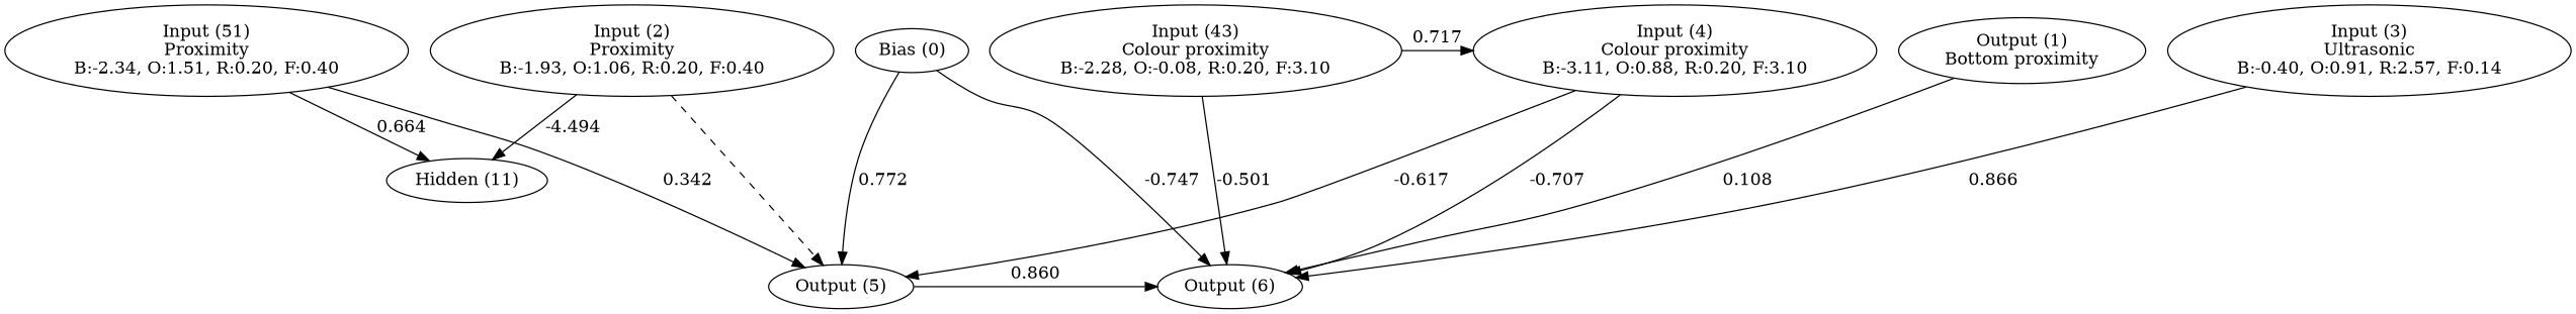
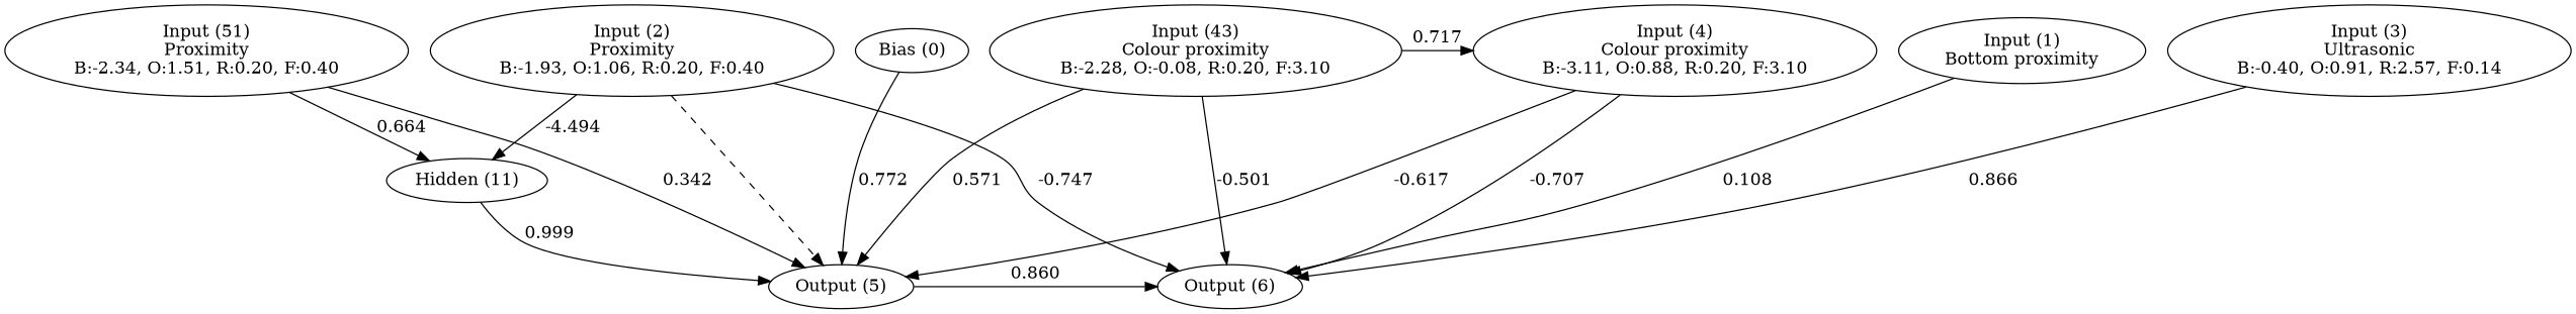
  digraph {
    n1 [label="Bias (0)"]
-   n2 [label="Output (1)\nBottom proximity"]
+   n2 [label="Input (1)\nBottom proximity"]
    n3 [label="Input (2)\nProximity\nB:-1.93, O:1.06, R:0.20, F:0.40"]
    n4 [label="Input (3)\nUltrasonic\nB:-0.40, O:0.91, R:2.57, F:0.14"]
    n5 [label="Input (4)\nColour proximity\nB:-3.11, O:0.88, R:0.20, F:3.10"]
    n6 [label="Input (43)\nColour proximity\nB:-2.28, O:-0.08, R:0.20, F:3.10"]
    n7 [label="Input (51)\nProximity\nB:-2.34, O:1.51, R:0.20, F:0.40"]
    n8 [label="Output (5)"]
    n9 [label="Output (6)"]
    n10 [label="Hidden (11)"]
    subgraph sub_1 {
      rank=same
      n1
      n2
      n3
      n4
      n5
      n6
      n7
    }
    subgraph sub_2 {
      rank=same
      n8
      n9
    }
    n1 -> n8 [label=0.772]
    n2 -> n9 [label=0.108]
    n3 -> n8 [style=dashed]
-   n1 -> n9 [label=-0.747]
+   n3 -> n9 [label=-0.747]
    n3 -> n10 [label=-4.494]
    n4 -> n9 [label=0.866]
    n5 -> n8 [label=-0.617]
    n5 -> n9 [label=-0.707]
    n6 -> n5 [label=0.717]
+   n6 -> n8 [label=0.571]
    n6 -> n9 [label=-0.501]
    n7 -> n8 [label=0.342]
    n7 -> n10 [label=0.664]
    n8 -> n9 [label=0.860]
+   n10 -> n8 [label=0.999]
  }
